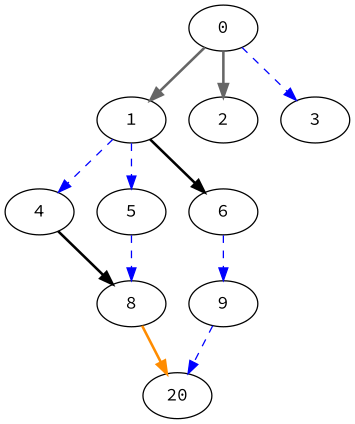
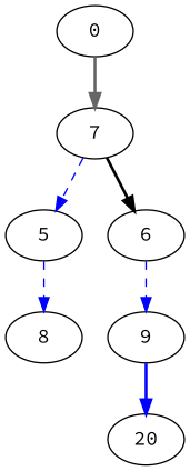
  digraph {
    fontname="Source Code Pro"
    node [Processor=2 Weight=20 fontname="Source Code Pro"]
    edge [Weight=7 color=blue fontname="Source Code Pro" style=dashed]
    0 [Processor=1 Start=0 Weight=50]
-   1 [Start=59 Weight=70]
-   2 [Processor=3 Start=57 Weight=90]
-   3 [Processor=1 Start=50 Weight=100]
-   4 [Start=129 Weight=40]
+   1 [Start=59 Weight=70 label=7]
    5 [Processor=5 Start=136]
    6 [Processor=4 Start=134 Weight=100]
    8 [Start=169 Weight=50]
    9 [Processor=4 Start=234]
    n10 [Processor=4 Start=254 label=20]
    0 -> 1 [Weight=9 color=gray40 style=bold]
-   0 -> 2 [color=gray40 style=bold]
-   0 -> 3 [Weight=4]
-   1 -> 4 [Weight=10]
    1 -> 5
    1 -> 6 [Weight=5 color=black style=bold]
-   4 -> 8 [Weight=2 color=black style=bold]
    5 -> 8 [Weight=5]
    6 -> 9 [Weight=10]
-   8 -> n10 [Weight=4 color=darkorange style=bold]
-   9 -> n10 [Weight=2]
+   9 -> n10 [Weight=2 style=bold]
  }
